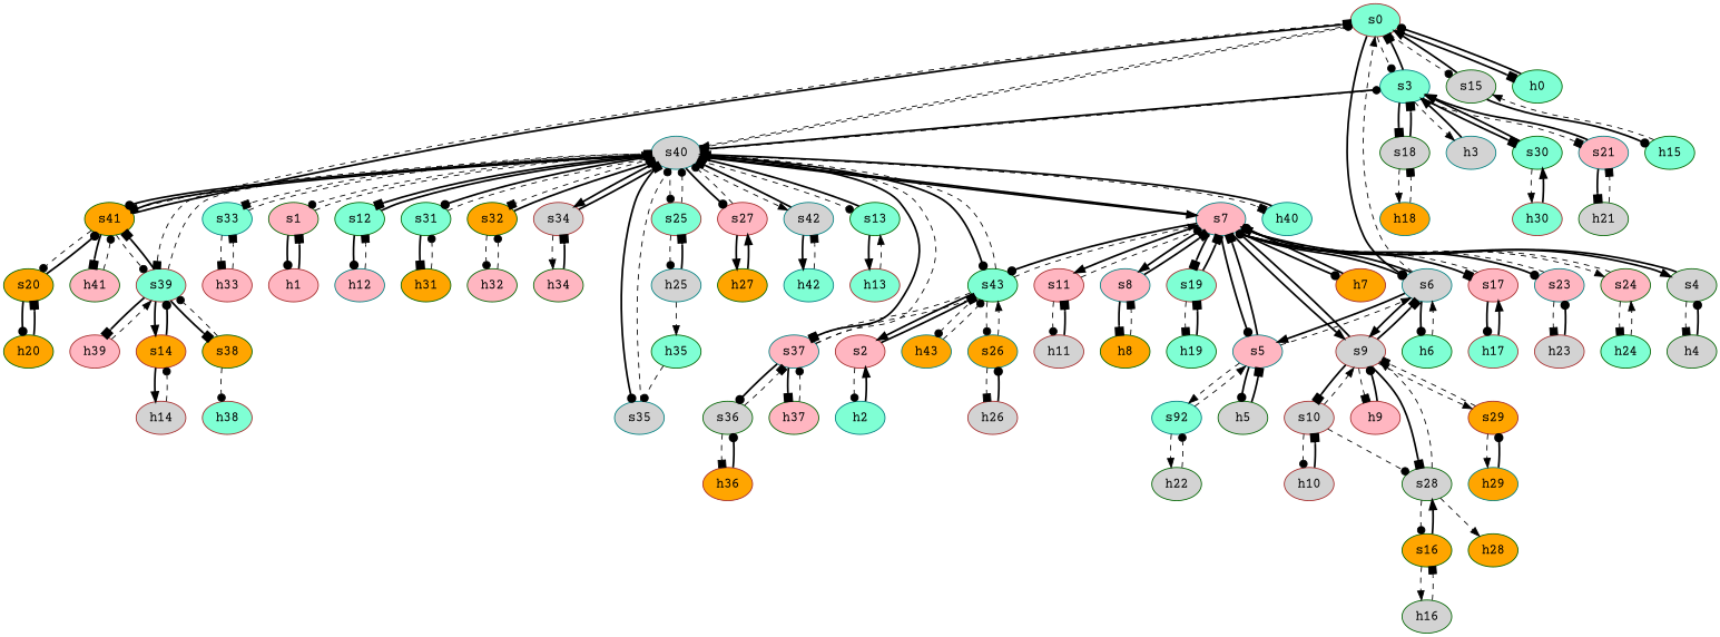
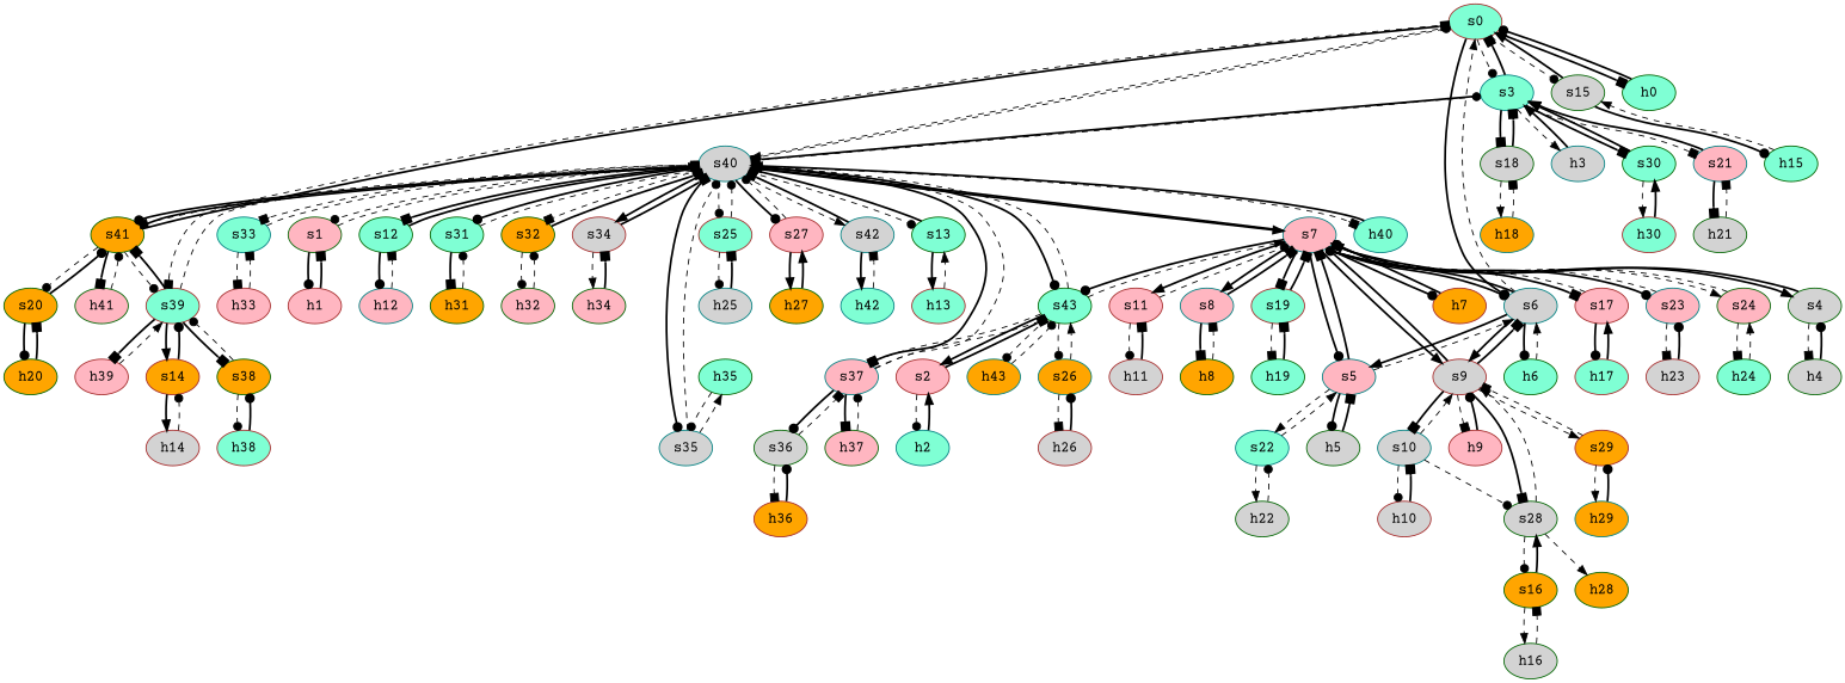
  strict digraph {
    fontname="Courier Prime"
    node [color=darkgreen fillcolor=aquamarine fontname="Courier Prime" style=filled type=switch]
    edge [arrowhead=dot capacity="1Gbps" cost=1 dst_port=1 fontname="Courier Prime" src_port=1 style=bold]
    s0 [color=brown]
    s3 [color=teal]
    s6 [color=teal fillcolor=lightgrey]
    s15 [fillcolor=lightgrey]
    s40 [color=teal fillcolor=lightgrey]
    s41 [fillcolor=orange]
    h0 [ip="111.0.0.0" mac="00:00:00:00:0:0" type=host]
    s18 [fillcolor=lightgrey]
    h3 [color=teal fillcolor=lightgrey ip="111.0.3.3" mac="00:00:00:00:3:3" type=host]
    s30
    s21 [color=teal fillcolor=lightpink]
    s7 [color=teal fillcolor=lightpink]
    s5 [color=teal fillcolor=lightpink]
    s9 [color=brown fillcolor=lightgrey]
    h6 [ip="111.0.6.6" mac="00:00:00:00:6:6" type=host]
    h15 [ip="111.0.15.15" mac="00:00:00:00:15:15" type=host]
    s43
    h40 [color=teal ip="111.0.40.40" mac="00:00:00:00:40:40" type=host]
    s37 [color=teal fillcolor=lightpink]
    s33 [color=teal]
    s1 [fillcolor=lightpink]
    s39 [color=brown]
    s12
    s31
    s32 [fillcolor=orange]
    s34 [color=brown fillcolor=lightgrey]
    s25 [color=brown]
    s35 [color=teal fillcolor=lightgrey]
    s27 [color=brown fillcolor=lightpink]
    s42 [color=teal fillcolor=lightgrey]
    s13
    s20 [fillcolor=orange]
    h41 [fillcolor=lightpink ip="111.0.41.41" mac="00:00:00:00:41:41" type=host]
    h18 [color=teal fillcolor=orange ip="111.0.18.18" mac="00:00:00:00:18:18" type=host]
    h30 [color=brown ip="111.0.30.30" mac="00:00:00:00:30:30" type=host]
    h21 [fillcolor=lightgrey ip="111.0.21.21" mac="00:00:00:00:21:21" type=host]
    h7 [color=brown fillcolor=orange ip="111.0.7.7" mac="00:00:00:00:7:7" type=host]
    s17 [color=brown fillcolor=lightpink]
    s23 [color=teal fillcolor=lightpink]
    s24 [fillcolor=lightpink]
    s4 [fillcolor=lightgrey]
    s11 [color=brown fillcolor=lightpink]
    s8 [color=teal fillcolor=lightpink]
    s19 [color=brown]
    h5 [fillcolor=lightgrey ip="111.0.5.5" mac="00:00:00:00:5:5" type=host]
-   s22 [color=teal label=s92]
-   s10 [color=brown fillcolor=lightgrey]
+   s22 [color=teal]
+   s10 [color=teal fillcolor=lightgrey]
    s28 [fillcolor=lightgrey]
    h9 [color=brown fillcolor=lightpink ip="111.0.9.9" mac="00:00:00:00:9:9" type=host]
    s29 [color=brown fillcolor=orange]
    h43 [color=teal fillcolor=orange ip="111.0.43.43" mac="00:00:00:00:43:43" type=host]
    s26 [color=teal fillcolor=orange]
    s2 [color=brown fillcolor=lightpink]
    h37 [fillcolor=lightpink ip="111.0.37.37" mac="00:00:00:00:37:37" type=host]
    s36 [fillcolor=lightgrey]
    h33 [color=brown fillcolor=lightpink ip="111.0.33.33" mac="00:00:00:00:33:33" type=host]
    h1 [color=brown fillcolor=lightpink ip="111.0.1.1" mac="00:00:00:00:1:1" type=host]
    s14 [color=brown fillcolor=orange]
    s38 [fillcolor=orange]
    h39 [color=brown fillcolor=lightpink ip="111.0.39.39" mac="00:00:00:00:39:39" type=host]
    h12 [color=teal fillcolor=lightpink ip="111.0.12.12" mac="00:00:00:00:12:12" type=host]
    h31 [fillcolor=orange ip="111.0.31.31" mac="00:00:00:00:31:31" type=host]
    h32 [fillcolor=lightpink ip="111.0.32.32" mac="00:00:00:00:32:32" type=host]
    h34 [fillcolor=lightpink ip="111.0.34.34" mac="00:00:00:00:34:34" type=host]
    h25 [color=teal fillcolor=lightgrey ip="111.0.25.25" mac="00:00:00:00:25:25" type=host]
    h35 [ip="111.0.35.35" mac="00:00:00:00:35:35" type=host]
    h27 [fillcolor=orange ip="111.0.27.27" mac="00:00:00:00:27:27" type=host]
    h42 [color=teal ip="111.0.42.42" mac="00:00:00:00:42:42" type=host]
    h13 [color=brown ip="111.0.13.13" mac="00:00:00:00:13:13" type=host]
    h20 [fillcolor=orange ip="111.0.20.20" mac="00:00:00:00:20:20" type=host]
    h17 [color=brown ip="111.0.17.17" mac="00:00:00:00:17:17" type=host]
    h23 [color=brown fillcolor=lightgrey ip="111.0.23.23" mac="00:00:00:00:23:23" type=host]
    h24 [ip="111.0.24.24" mac="00:00:00:00:24:24" type=host]
    h4 [fillcolor=lightgrey ip="111.0.4.4" mac="00:00:00:00:4:4" type=host]
    h11 [color=brown fillcolor=lightgrey ip="111.0.11.11" mac="00:00:00:00:11:11" type=host]
    h8 [fillcolor=orange ip="111.0.8.8" mac="00:00:00:00:8:8" type=host]
    h19 [ip="111.0.19.19" mac="00:00:00:00:19:19" type=host]
    h26 [color=brown fillcolor=lightgrey ip="111.0.26.26" mac="00:00:00:00:26:26" type=host]
    h2 [color=teal ip="111.0.2.2" mac="00:00:00:00:2:2" type=host]
    h22 [fillcolor=lightgrey ip="111.0.22.22" mac="00:00:00:00:22:22" type=host]
    h10 [color=brown fillcolor=lightgrey ip="111.0.10.10" mac="00:00:00:00:10:10" type=host]
    s16 [fillcolor=orange]
    h28 [fillcolor=orange ip="111.0.28.28" mac="00:00:00:00:28:28" type=host]
    h29 [color=teal fillcolor=orange ip="111.0.29.29" mac="00:00:00:00:29:29" type=host]
    h36 [color=brown fillcolor=orange ip="111.0.36.36" mac="00:00:00:00:36:36" type=host]
    h14 [color=brown fillcolor=lightgrey ip="111.0.14.14" mac="00:00:00:00:14:14" type=host]
    h38 [color=brown ip="111.0.38.38" mac="00:00:00:00:38:38" type=host]
    h16 [fillcolor=lightgrey ip="111.0.16.16" mac="00:00:00:00:16:16" type=host]
    s0 -> s3 [dst_port=2 src_port=4 style=dashed]
    s0 -> s6 [dst_port=2 src_port=5]
    s0 -> s15 [dst_port=2 src_port=6 style=dashed]
    s0 -> s40 [arrowhead=normal dst_port=2 src_port=2 style=dashed]
    s0 -> s41 [arrowhead=box dst_port=2 src_port=3 style=dashed]
    s0 -> h0 [arrowhead=box]
    s3 -> s0 [arrowhead=box dst_port=4 src_port=2]
    s3 -> s40 [arrowhead=box dst_port=4 src_port=3]
    s3 -> s18 [arrowhead=box dst_port=2 src_port=4]
    s3 -> h3 [arrowhead=normal style=dashed]
    s3 -> s30 [arrowhead=box dst_port=2 src_port=6]
    s3 -> s21 [arrowhead=box dst_port=2 src_port=5 style=dashed]
    s6 -> s0 [arrowhead=normal dst_port=5 src_port=2 style=dashed]
    s6 -> s7 [arrowhead=normal dst_port=4 src_port=5]
    s6 -> s5 [arrowhead=normal dst_port=3 src_port=3]
    s6 -> s9 [arrowhead=normal dst_port=2 src_port=4]
    s6 -> h6
    s15 -> s0 [arrowhead=normal dst_port=6 src_port=2]
    s15 -> h15
    s40 -> s0 [dst_port=2 src_port=2 style=dashed]
    s40 -> s3 [dst_port=3 src_port=4 style=dashed]
    s40 -> s41 [dst_port=5 src_port=17]
    s40 -> s7 [arrowhead=normal dst_port=11 src_port=5]
    s40 -> s43 [dst_port=6 src_port=19]
    s40 -> h40 [arrowhead=box style=dashed]
    s40 -> s37 [arrowhead=box dst_port=3 src_port=15]
    s40 -> s33 [arrowhead=box dst_port=2 src_port=12 style=dashed]
    s40 -> s1 [dst_port=2 src_port=3 style=dashed]
    s40 -> s39 [arrowhead=box dst_port=4 src_port=16 style=dashed]
    s40 -> s12 [arrowhead=box dst_port=2 src_port=6]
    s40 -> s31 [dst_port=2 src_port=10]
    s40 -> s32 [arrowhead=box dst_port=2 src_port=11 style=dashed]
    s40 -> s34 [arrowhead=normal dst_port=2 src_port=13]
    s40 -> s25 [dst_port=2 src_port=8 style=dashed]
    s40 -> s35 [dst_port=2 src_port=14]
    s40 -> s27 [dst_port=2 src_port=9]
    s40 -> s42 [arrowhead=normal dst_port=2 src_port=18 style=dashed]
    s40 -> s13 [dst_port=2 src_port=7 style=dashed]
    s41 -> s0 [arrowhead=box dst_port=3 src_port=2]
    s41 -> s40 [arrowhead=box dst_port=17 src_port=5]
    s41 -> s39 [dst_port=5 src_port=4 style=dashed]
    s41 -> s20 [dst_port=2 src_port=3 style=dashed]
    s41 -> h41 [arrowhead=box]
    h0 -> s0
    s18 -> s3 [arrowhead=box dst_port=4 src_port=2]
    s18 -> h18 [arrowhead=normal style=dashed]
    h3 -> s3 [arrowhead=normal]
    s30 -> s3 [arrowhead=normal dst_port=6 src_port=2]
    s30 -> h30 [arrowhead=normal style=dashed]
    s21 -> s3 [arrowhead=normal dst_port=5 src_port=2]
    s21 -> h21 [arrowhead=box]
    s7 -> s6 [dst_port=5 src_port=4]
    s7 -> s40 [arrowhead=normal dst_port=5 src_port=11]
    s7 -> s5 [dst_port=4 src_port=3]
    s7 -> s9 [arrowhead=normal dst_port=3 src_port=7]
    s7 -> s43 [dst_port=3 src_port=8]
    s7 -> h7
    s7 -> s17 [arrowhead=box dst_port=2 src_port=9]
    s7 -> s23 [dst_port=2 src_port=13]
    s7 -> s24 [arrowhead=normal dst_port=2 src_port=12 style=dashed]
    s7 -> s4 [arrowhead=normal dst_port=2 src_port=2]
    s7 -> s11 [arrowhead=normal dst_port=2 src_port=5]
    s7 -> s8 [arrowhead=normal dst_port=2 src_port=6]
    s7 -> s19 [arrowhead=box dst_port=2 src_port=10]
    s5 -> s6 [arrowhead=normal dst_port=3 src_port=3 style=dashed]
    s5 -> s7 [arrowhead=box dst_port=3 src_port=4]
    s5 -> h5
    s5 -> s22 [arrowhead=normal dst_port=2 src_port=2 style=dashed]
    s9 -> s6 [arrowhead=box dst_port=4 src_port=2]
    s9 -> s7 [dst_port=7 src_port=3]
    s9 -> s10 [arrowhead=box dst_port=2 src_port=4]
    s9 -> s28 [arrowhead=box dst_port=2 src_port=5]
    s9 -> h9 [arrowhead=box style=dashed]
    s9 -> s29 [arrowhead=normal dst_port=2 src_port=6 style=dashed]
    h6 -> s6 [arrowhead=normal style=dashed]
    h15 -> s15 [arrowhead=normal style=dashed]
    s43 -> s40 [arrowhead=box dst_port=19 src_port=6 style=dashed]
    s43 -> s7 [arrowhead=normal dst_port=8 src_port=3 style=dashed]
    s43 -> s37 [dst_port=4 src_port=5 style=dashed]
    s43 -> h43 [style=dashed]
    s43 -> s26 [dst_port=2 src_port=4 style=dashed]
    s43 -> s2 [arrowhead=normal dst_port=2 src_port=2]
    h40 -> s40 [arrowhead=normal]
    s37 -> s40 [arrowhead=normal dst_port=15 src_port=3 style=dashed]
    s37 -> s43 [dst_port=5 src_port=4 style=dashed]
    s37 -> h37 [arrowhead=box]
    s37 -> s36 [dst_port=2 src_port=2]
    s33 -> s40 [arrowhead=box dst_port=12 src_port=2 style=dashed]
    s33 -> h33 [arrowhead=box style=dashed]
    s1 -> s40 [arrowhead=normal dst_port=3 src_port=2 style=dashed]
    s1 -> h1
    s39 -> s40 [dst_port=16 src_port=4 style=dashed]
    s39 -> s41 [arrowhead=box dst_port=4 src_port=5]
    s39 -> s14 [arrowhead=normal dst_port=2 src_port=2]
    s39 -> s38 [arrowhead=box dst_port=2 src_port=3]
    s39 -> h39 [arrowhead=box]
    s12 -> s40 [dst_port=6 src_port=2]
    s12 -> h12
    s31 -> s40 [arrowhead=box dst_port=10 src_port=2 style=dashed]
    s31 -> h31 [arrowhead=box]
    s32 -> s40 [arrowhead=box dst_port=11 src_port=2]
    s32 -> h32 [style=dashed]
    s34 -> s40 [arrowhead=box dst_port=13 src_port=2]
    s34 -> h34 [arrowhead=normal style=dashed]
    s25 -> s40 [dst_port=8 src_port=2 style=dashed]
    s25 -> h25 [style=dashed]
    s35 -> s40 [dst_port=14 src_port=2 style=dashed]
-   h25 -> h35 [arrowhead=normal style=dashed]
+   s35 -> h35 [arrowhead=normal style=dashed]
    s27 -> s40 [dst_port=9 src_port=2 style=dashed]
    s27 -> h27 [arrowhead=normal]
    s42 -> s40 [arrowhead=box dst_port=18 src_port=2]
    s42 -> h42 [arrowhead=normal]
    s13 -> s40 [dst_port=7 src_port=2]
    s13 -> h13 [arrowhead=normal]
    s20 -> s41 [dst_port=3 src_port=2]
    s20 -> h20
    h41 -> s41 [style=dashed]
    h18 -> s18 [arrowhead=box style=dashed]
    h30 -> s30 [arrowhead=normal]
    h21 -> s21 [arrowhead=box style=dashed]
    h7 -> s7
    s17 -> s7 [arrowhead=box dst_port=9 src_port=2 style=dashed]
    s17 -> h17
    s23 -> s7 [arrowhead=normal dst_port=13 src_port=2 style=dashed]
    s23 -> h23 [arrowhead=box style=dashed]
    s24 -> s7 [dst_port=12 src_port=2 style=dashed]
    s24 -> h24 [arrowhead=box style=dashed]
    s4 -> s7 [arrowhead=normal dst_port=2 src_port=2]
    s4 -> h4 [arrowhead=box style=dashed]
    s11 -> s7 [dst_port=5 src_port=2 style=dashed]
    s11 -> h11 [style=dashed]
    s8 -> s7 [arrowhead=box dst_port=6 src_port=2]
    s8 -> h8 [arrowhead=box]
    s19 -> s7 [arrowhead=box dst_port=10 src_port=2]
    s19 -> h19 [arrowhead=box style=dashed]
    h5 -> s5 [arrowhead=box]
    s22 -> s5 [arrowhead=normal dst_port=2 src_port=2 style=dashed]
    s22 -> h22 [arrowhead=normal style=dashed]
    s10 -> s9 [arrowhead=normal dst_port=4 src_port=2 style=dashed]
    s10 -> s28 [style=dashed]
    s10 -> h10 [style=dashed]
    s28 -> s9 [arrowhead=normal dst_port=5 src_port=2 style=dashed]
    s28 -> s16 [dst_port=2 src_port=3 style=dashed]
    s28 -> h28 [arrowhead=normal style=dashed]
    h9 -> s9
    s29 -> s9 [arrowhead=box dst_port=6 src_port=2 style=dashed]
    s29 -> h29 [arrowhead=normal style=dashed]
    h43 -> s43 [style=dashed]
    s26 -> s43 [arrowhead=normal dst_port=4 src_port=2 style=dashed]
    s26 -> h26 [arrowhead=box style=dashed]
    s2 -> s43 [arrowhead=box dst_port=2 src_port=2]
    s2 -> h2 [style=dashed]
    h37 -> s37 [style=dashed]
    s36 -> s37 [arrowhead=box dst_port=2 src_port=2 style=dashed]
    s36 -> h36 [arrowhead=box style=dashed]
    h33 -> s33 [arrowhead=box style=dashed]
    h1 -> s1 [arrowhead=box]
    s14 -> s39 [dst_port=2 src_port=2]
    s14 -> h14 [arrowhead=normal]
    s38 -> s39 [dst_port=3 src_port=2 style=dashed]
    s38 -> h38 [style=dashed]
    h39 -> s39 [arrowhead=normal style=dashed]
    h12 -> s12 [arrowhead=box style=dashed]
    h31 -> s31 [style=dashed]
    h32 -> s32 [style=dashed]
    h34 -> s34 [arrowhead=box]
    h25 -> s25 [arrowhead=box]
    h35 -> s35 [style=dashed]
    h27 -> s27 [arrowhead=normal]
    h42 -> s42 [arrowhead=box style=dashed]
    h13 -> s13 [arrowhead=normal style=dashed]
    h20 -> s20 [arrowhead=box]
    h17 -> s17 [arrowhead=normal]
    h23 -> s23
    h24 -> s24 [arrowhead=normal style=dashed]
    h4 -> s4
    h11 -> s11 [arrowhead=box]
    h8 -> s8 [arrowhead=box style=dashed]
    h19 -> s19 [arrowhead=box]
    h26 -> s26
    h2 -> s2 [arrowhead=normal]
    h22 -> s22 [style=dashed]
    h10 -> s10 [arrowhead=box]
    s16 -> s28 [arrowhead=normal dst_port=3 src_port=2]
    s16 -> h16 [arrowhead=normal style=dashed]
    h29 -> s29
    h36 -> s36
    h14 -> s14 [style=dashed]
+   h38 -> s38
    h16 -> s16 [arrowhead=box style=dashed]
  }
